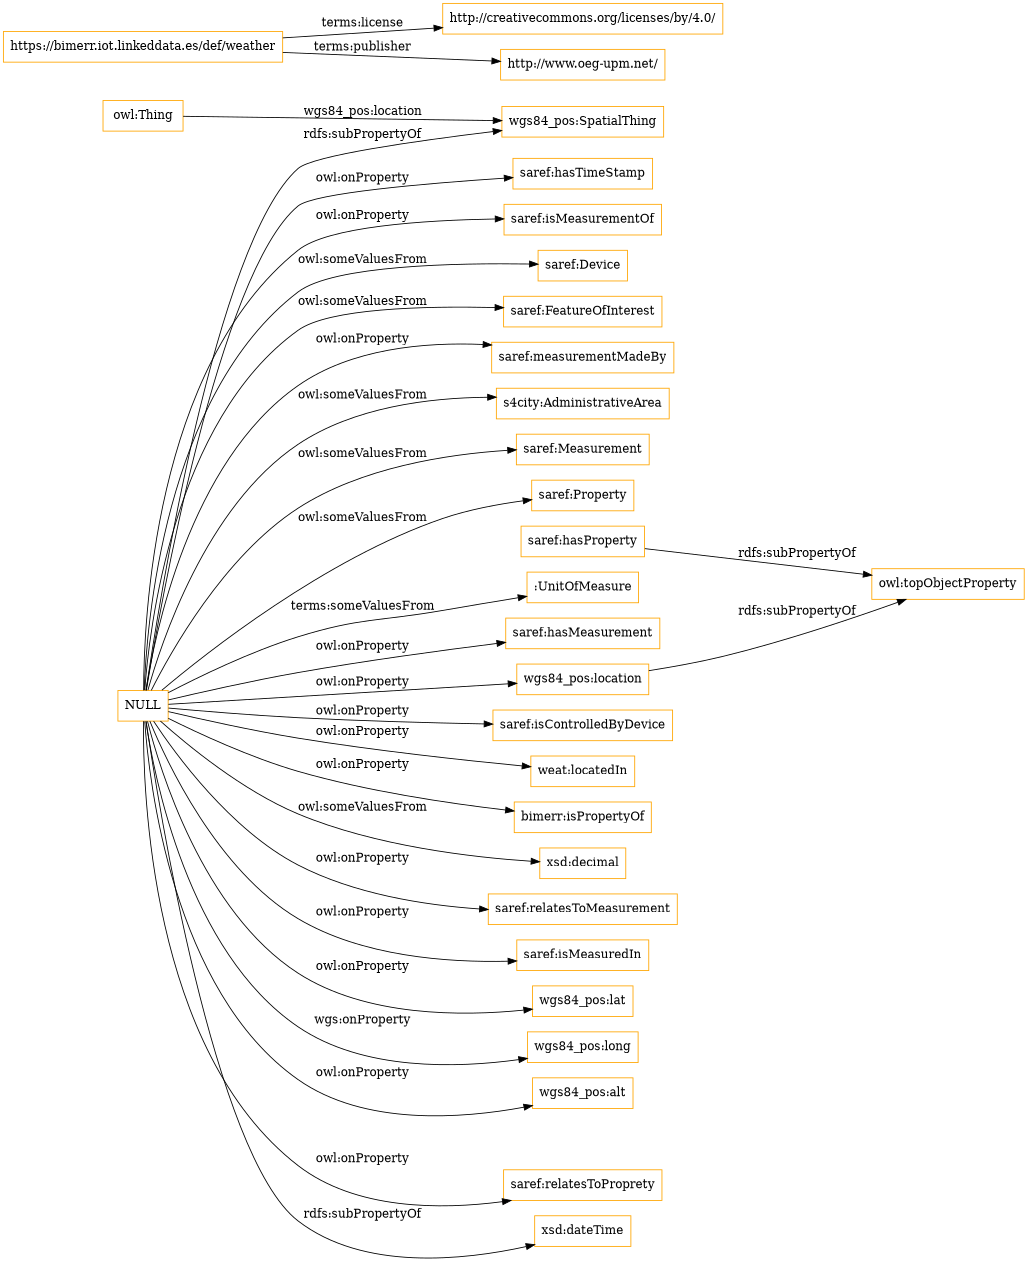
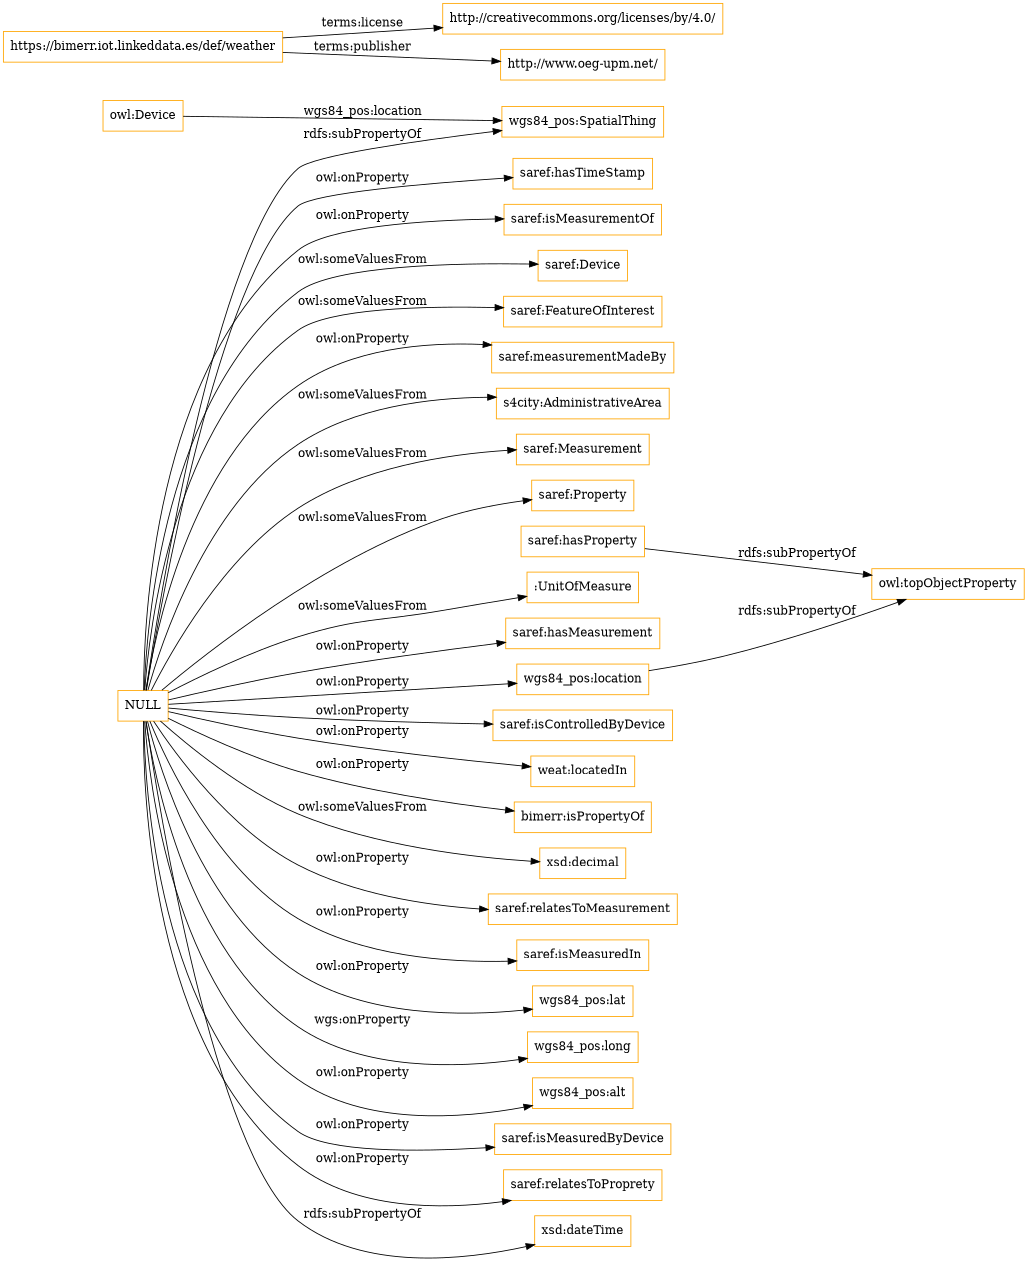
  digraph {
    rankdir=LR
    node [color=orange shape=rectangle]
    NULL
    "saref:Device"
    "saref:FeatureOfInterest"
    "wgs84_pos:SpatialThing"
    "s4city:AdministrativeArea"
    "saref:Measurement"
    "saref:Property"
    ":UnitOfMeasure"
    "saref:hasMeasurement"
    "wgs84_pos:location"
    "saref:isControlledByDevice"
    "weat:locatedIn"
    n13 [label="bimerr:isPropertyOf"]
    "xsd:decimal"
    "saref:relatesToMeasurement"
    "saref:isMeasuredIn"
    "wgs84_pos:lat"
    "wgs84_pos:long"
    "wgs84_pos:alt"
+   "saref:isMeasuredByDevice"
    "saref:relatesToProprety"
    "xsd:dateTime"
    "saref:hasTimeStamp"
    "saref:isMeasurementOf"
    "saref:measurementMadeBy"
    "owl:topObjectProperty"
    "saref:hasProperty"
    "https://bimerr.iot.linkeddata.es/def/weather"
    "http://creativecommons.org/licenses/by/4.0/"
    "http://www.oeg-upm.net/"
-   "owl:Thing"
+   "owl:Thing" [label="owl:Device"]
    NULL -> "saref:Device" [label="owl:someValuesFrom"]
    NULL -> "saref:FeatureOfInterest" [label="owl:someValuesFrom"]
    NULL -> "wgs84_pos:SpatialThing" [label="rdfs:subPropertyOf"]
    NULL -> "s4city:AdministrativeArea" [label="owl:someValuesFrom"]
    NULL -> "saref:Measurement" [label="owl:someValuesFrom"]
    NULL -> "saref:Property" [label="owl:someValuesFrom"]
-   NULL -> ":UnitOfMeasure" [label="terms:someValuesFrom"]
+   NULL -> ":UnitOfMeasure" [label="owl:someValuesFrom"]
    NULL -> "saref:hasMeasurement" [label="owl:onProperty"]
    NULL -> "wgs84_pos:location" [label="owl:onProperty"]
    NULL -> "saref:isControlledByDevice" [label="owl:onProperty"]
    NULL -> "weat:locatedIn" [label="owl:onProperty"]
    NULL -> n13 [label="owl:onProperty"]
    NULL -> "xsd:decimal" [label="owl:someValuesFrom"]
    NULL -> "saref:relatesToMeasurement" [label="owl:onProperty"]
    NULL -> "saref:isMeasuredIn" [label="owl:onProperty"]
    NULL -> "wgs84_pos:lat" [label="owl:onProperty"]
    NULL -> "wgs84_pos:long" [label="wgs:onProperty"]
    NULL -> "wgs84_pos:alt" [label="owl:onProperty"]
+   NULL -> "saref:isMeasuredByDevice" [label="owl:onProperty"]
    NULL -> "saref:relatesToProprety" [label="owl:onProperty"]
    NULL -> "xsd:dateTime" [label="rdfs:subPropertyOf"]
    NULL -> "saref:hasTimeStamp" [label="owl:onProperty"]
    NULL -> "saref:isMeasurementOf" [label="owl:onProperty"]
    NULL -> "saref:measurementMadeBy" [label="owl:onProperty"]
    "wgs84_pos:location" -> "owl:topObjectProperty" [label="rdfs:subPropertyOf"]
    "saref:hasProperty" -> "owl:topObjectProperty" [label="rdfs:subPropertyOf"]
    "https://bimerr.iot.linkeddata.es/def/weather" -> "http://creativecommons.org/licenses/by/4.0/" [label="terms:license"]
    "https://bimerr.iot.linkeddata.es/def/weather" -> "http://www.oeg-upm.net/" [label="terms:publisher"]
    "owl:Thing" -> "wgs84_pos:SpatialThing" [label="wgs84_pos:location"]
  }
